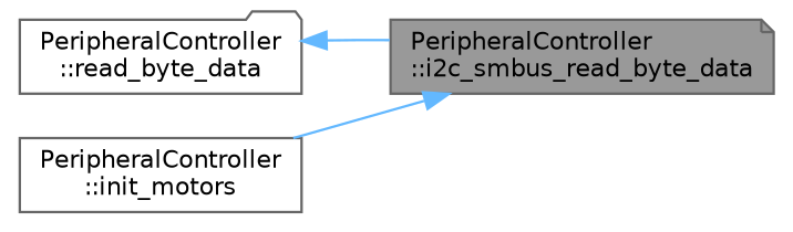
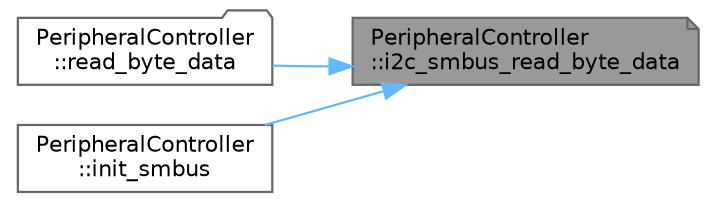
  digraph {
    rankdir=RL
    node [color=grey40 fillcolor=white fontname=Helvetica fontsize=10 style=filled]
    edge [color=steelblue1 dir=back fontname=Helvetica fontsize=10 labelfontname=Helvetica labelfontsize=10 style=solid]
    n1 [color=gray40 fillcolor=grey60 fontcolor=black height=0.2 label="PeripheralController\l::i2c_smbus_read_byte_data" shape=note width=0.4]
    n2 [height=0.2 label="PeripheralController\l::read_byte_data" shape=folder width=0.4]
-   n3 [height=0.2 label="PeripheralController\l::init_motors" shape=box width=0.4]
-   n2 -> n1
+   n3 [height=0.2 label="PeripheralController\l::init_smbus" shape=box width=0.4]
+   n1 -> n2
    n1 -> n3
  }
